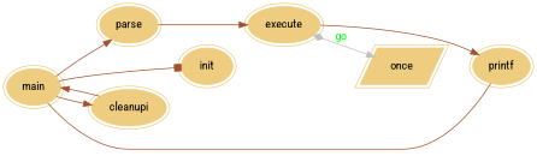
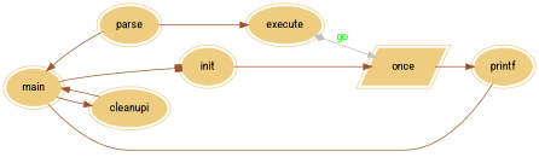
  digraph {
    fontname="Roboto Condensed"
    rankdir=LR
    node [color="#eecc80" fontname="Roboto Condensed" peripheries=2 style=filled]
    edge [color=sienna fontcolor=green fontname="Roboto Condensed"]
    main
    parse
    init
    cleanupi
    printf
    execute
    n7 [label=once shape=parallelogram]
-   main -> parse
+   parse -> main
    main -> init [arrowhead=box]
    main -> cleanupi
    main -> printf [dir=none]
    parse -> execute
+   init -> n7
    cleanupi -> main
-   execute -> printf [shape=box]
+   n7 -> printf [shape=box]
    execute -> n7 [arrowtail=diamond color=grey dir=both label=go]
  }
